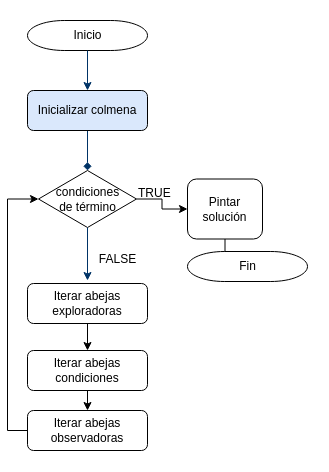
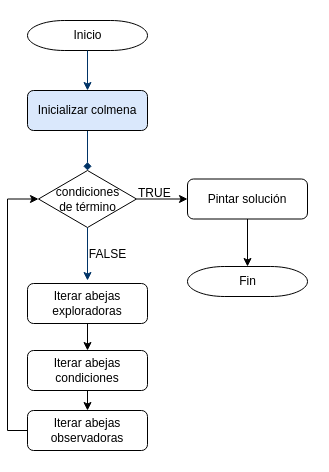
  <mxCell id="0" />
  <mxCell id="1" parent="0" />
  <mxCell id="2" value="Inicio" style="shape=mxgraph.flowchart.terminator;strokeWidth=1;gradientColor=none;gradientDirection=north;fontStyle=0;html=1;" parent="1" vertex="1"><mxGeometry x="20" y="20" width="120" height="30" as="geometry" /></mxCell>
  <mxCell id="3" style="edgeStyle=orthogonalEdgeStyle;rounded=0;orthogonalLoop=1;jettySize=auto;html=1;exitX=1;exitY=0.5;exitDx=0;exitDy=0;exitPerimeter=0;entryX=0;entryY=0.5;entryDx=0;entryDy=0;" edge="1" parent="1" source="4" target="12"><mxGeometry relative="1" as="geometry" /></mxCell>
  <mxCell id="4" value="condiciones &lt;br&gt;de término" style="shape=mxgraph.flowchart.decision;strokeWidth=1;gradientColor=none;gradientDirection=north;fontStyle=0;html=1;" parent="1" vertex="1"><mxGeometry x="31" y="170" width="98" height="57" as="geometry" /></mxCell>
  <mxCell id="5" style="fontStyle=1;strokeColor=#003366;strokeWidth=1;html=1;entryX=0.5;entryY=0;entryDx=0;entryDy=0;" parent="1" source="2" target="10" edge="1"><mxGeometry relative="1" as="geometry"><mxPoint x="80" y="20" as="targetPoint" /></mxGeometry></mxCell>
  <mxCell id="6" style="fontStyle=1;strokeColor=#003366;strokeWidth=1;html=1;exitX=0.5;exitY=1;exitDx=0;exitDy=0;endArrow=diamond;" parent="1" source="10" target="4" edge="1"><mxGeometry relative="1" as="geometry"><mxPoint x="80" y="100" as="sourcePoint" /><mxPoint x="80.4" y="140" as="targetPoint" /></mxGeometry></mxCell>
  <mxCell id="7" value="TRUE" style="text;fontStyle=0;html=1;strokeColor=none;gradientColor=none;fillColor=none;strokeWidth=2;" parent="1" vertex="1"><mxGeometry x="129" y="178.5" width="40" height="26" as="geometry" /></mxCell>
  <mxCell id="8" value="" style="edgeStyle=elbowEdgeStyle;elbow=horizontal;fontColor=#001933;fontStyle=1;strokeColor=#003366;strokeWidth=1;html=1;" parent="1" source="4" edge="1"><mxGeometry width="100" height="100" as="geometry"><mxPoint y="-10" as="sourcePoint" x="-240" /><mxPoint x="80" y="280" as="targetPoint" /></mxGeometry></mxCell>
- <mxCell id="9" value="FALSE" style="text;fontStyle=0;html=1;strokeColor=none;gradientColor=none;fillColor=none;strokeWidth=2;align=center;" parent="1" vertex="1"><mxGeometry x="90" y="245" width="40" height="26" as="geometry" /></mxCell>
+ <mxCell id="9" value="FALSE" style="text;fontStyle=0;html=1;strokeColor=none;gradientColor=none;fillColor=none;strokeWidth=2;align=center;" parent="1" vertex="1"><mxGeometry x="80" y="240" width="40" height="26" as="geometry" /></mxCell>
  <mxCell id="10" value="Inicializar colmena" style="rounded=1;whiteSpace=wrap;html=1;fillColor=#dae8fc;" vertex="1" parent="1"><mxGeometry x="20" y="90" width="120" height="40" as="geometry" /></mxCell>
  <mxCell id="11" style="edgeStyle=orthogonalEdgeStyle;rounded=0;orthogonalLoop=1;jettySize=auto;html=1;exitX=0.5;exitY=1;exitDx=0;exitDy=0;" edge="1" parent="1" source="12" target="15"><mxGeometry relative="1" as="geometry" /></mxCell>
- <mxCell id="12" value="Pintar solución" style="rounded=1;whiteSpace=wrap;html=1;" vertex="1" parent="1"><mxGeometry x="180" y="178.5" width="75" height="60" as="geometry" /></mxCell>
+ <mxCell id="12" value="Pintar solución" style="rounded=1;whiteSpace=wrap;html=1;" vertex="1" parent="1"><mxGeometry x="180" y="178.5" width="120" height="40" as="geometry" /></mxCell>
  <mxCell id="13" style="edgeStyle=orthogonalEdgeStyle;rounded=0;orthogonalLoop=1;jettySize=auto;html=1;exitX=0.5;exitY=1;exitDx=0;exitDy=0;" edge="1" parent="1" source="14" target="17"><mxGeometry relative="1" as="geometry" /></mxCell>
  <mxCell id="14" value="Iterar abejas exploradoras" style="rounded=1;whiteSpace=wrap;html=1;" vertex="1" parent="1"><mxGeometry x="20" y="283" width="120" height="40" as="geometry" /></mxCell>
- <mxCell id="15" value="&lt;span style=&quot;white-space: normal&quot;&gt;Fin&lt;/span&gt;" style="shape=mxgraph.flowchart.terminator;strokeWidth=1;gradientColor=none;gradientDirection=north;fontStyle=0;html=1;" vertex="1" parent="1"><mxGeometry x="180" y="251" width="120" height="30" as="geometry" /></mxCell>
+ <mxCell id="15" value="&lt;span style=&quot;white-space: normal&quot;&gt;Fin&lt;/span&gt;" style="shape=mxgraph.flowchart.terminator;strokeWidth=1;gradientColor=none;gradientDirection=north;fontStyle=0;html=1;" vertex="1" parent="1"><mxGeometry x="180" y="266" width="120" height="30" as="geometry" /></mxCell>
  <mxCell id="16" style="edgeStyle=orthogonalEdgeStyle;rounded=0;orthogonalLoop=1;jettySize=auto;html=1;exitX=0.5;exitY=1;exitDx=0;exitDy=0;entryX=0.5;entryY=0;entryDx=0;entryDy=0;" edge="1" parent="1" source="17" target="19"><mxGeometry relative="1" as="geometry" /></mxCell>
  <mxCell id="17" value="Iterar abejas condiciones" style="rounded=1;whiteSpace=wrap;html=1;" vertex="1" parent="1"><mxGeometry x="20" y="350" width="120" height="40" as="geometry" /></mxCell>
  <mxCell id="18" style="edgeStyle=orthogonalEdgeStyle;rounded=0;orthogonalLoop=1;jettySize=auto;html=1;exitX=0;exitY=0.5;exitDx=0;exitDy=0;entryX=0;entryY=0.5;entryDx=0;entryDy=0;entryPerimeter=0;" edge="1" parent="1" source="19" target="4"><mxGeometry relative="1" as="geometry" /></mxCell>
  <mxCell id="19" value="Iterar abejas observadoras" style="rounded=1;whiteSpace=wrap;html=1;" vertex="1" parent="1"><mxGeometry x="20" y="410" width="120" height="40" as="geometry" /></mxCell>
